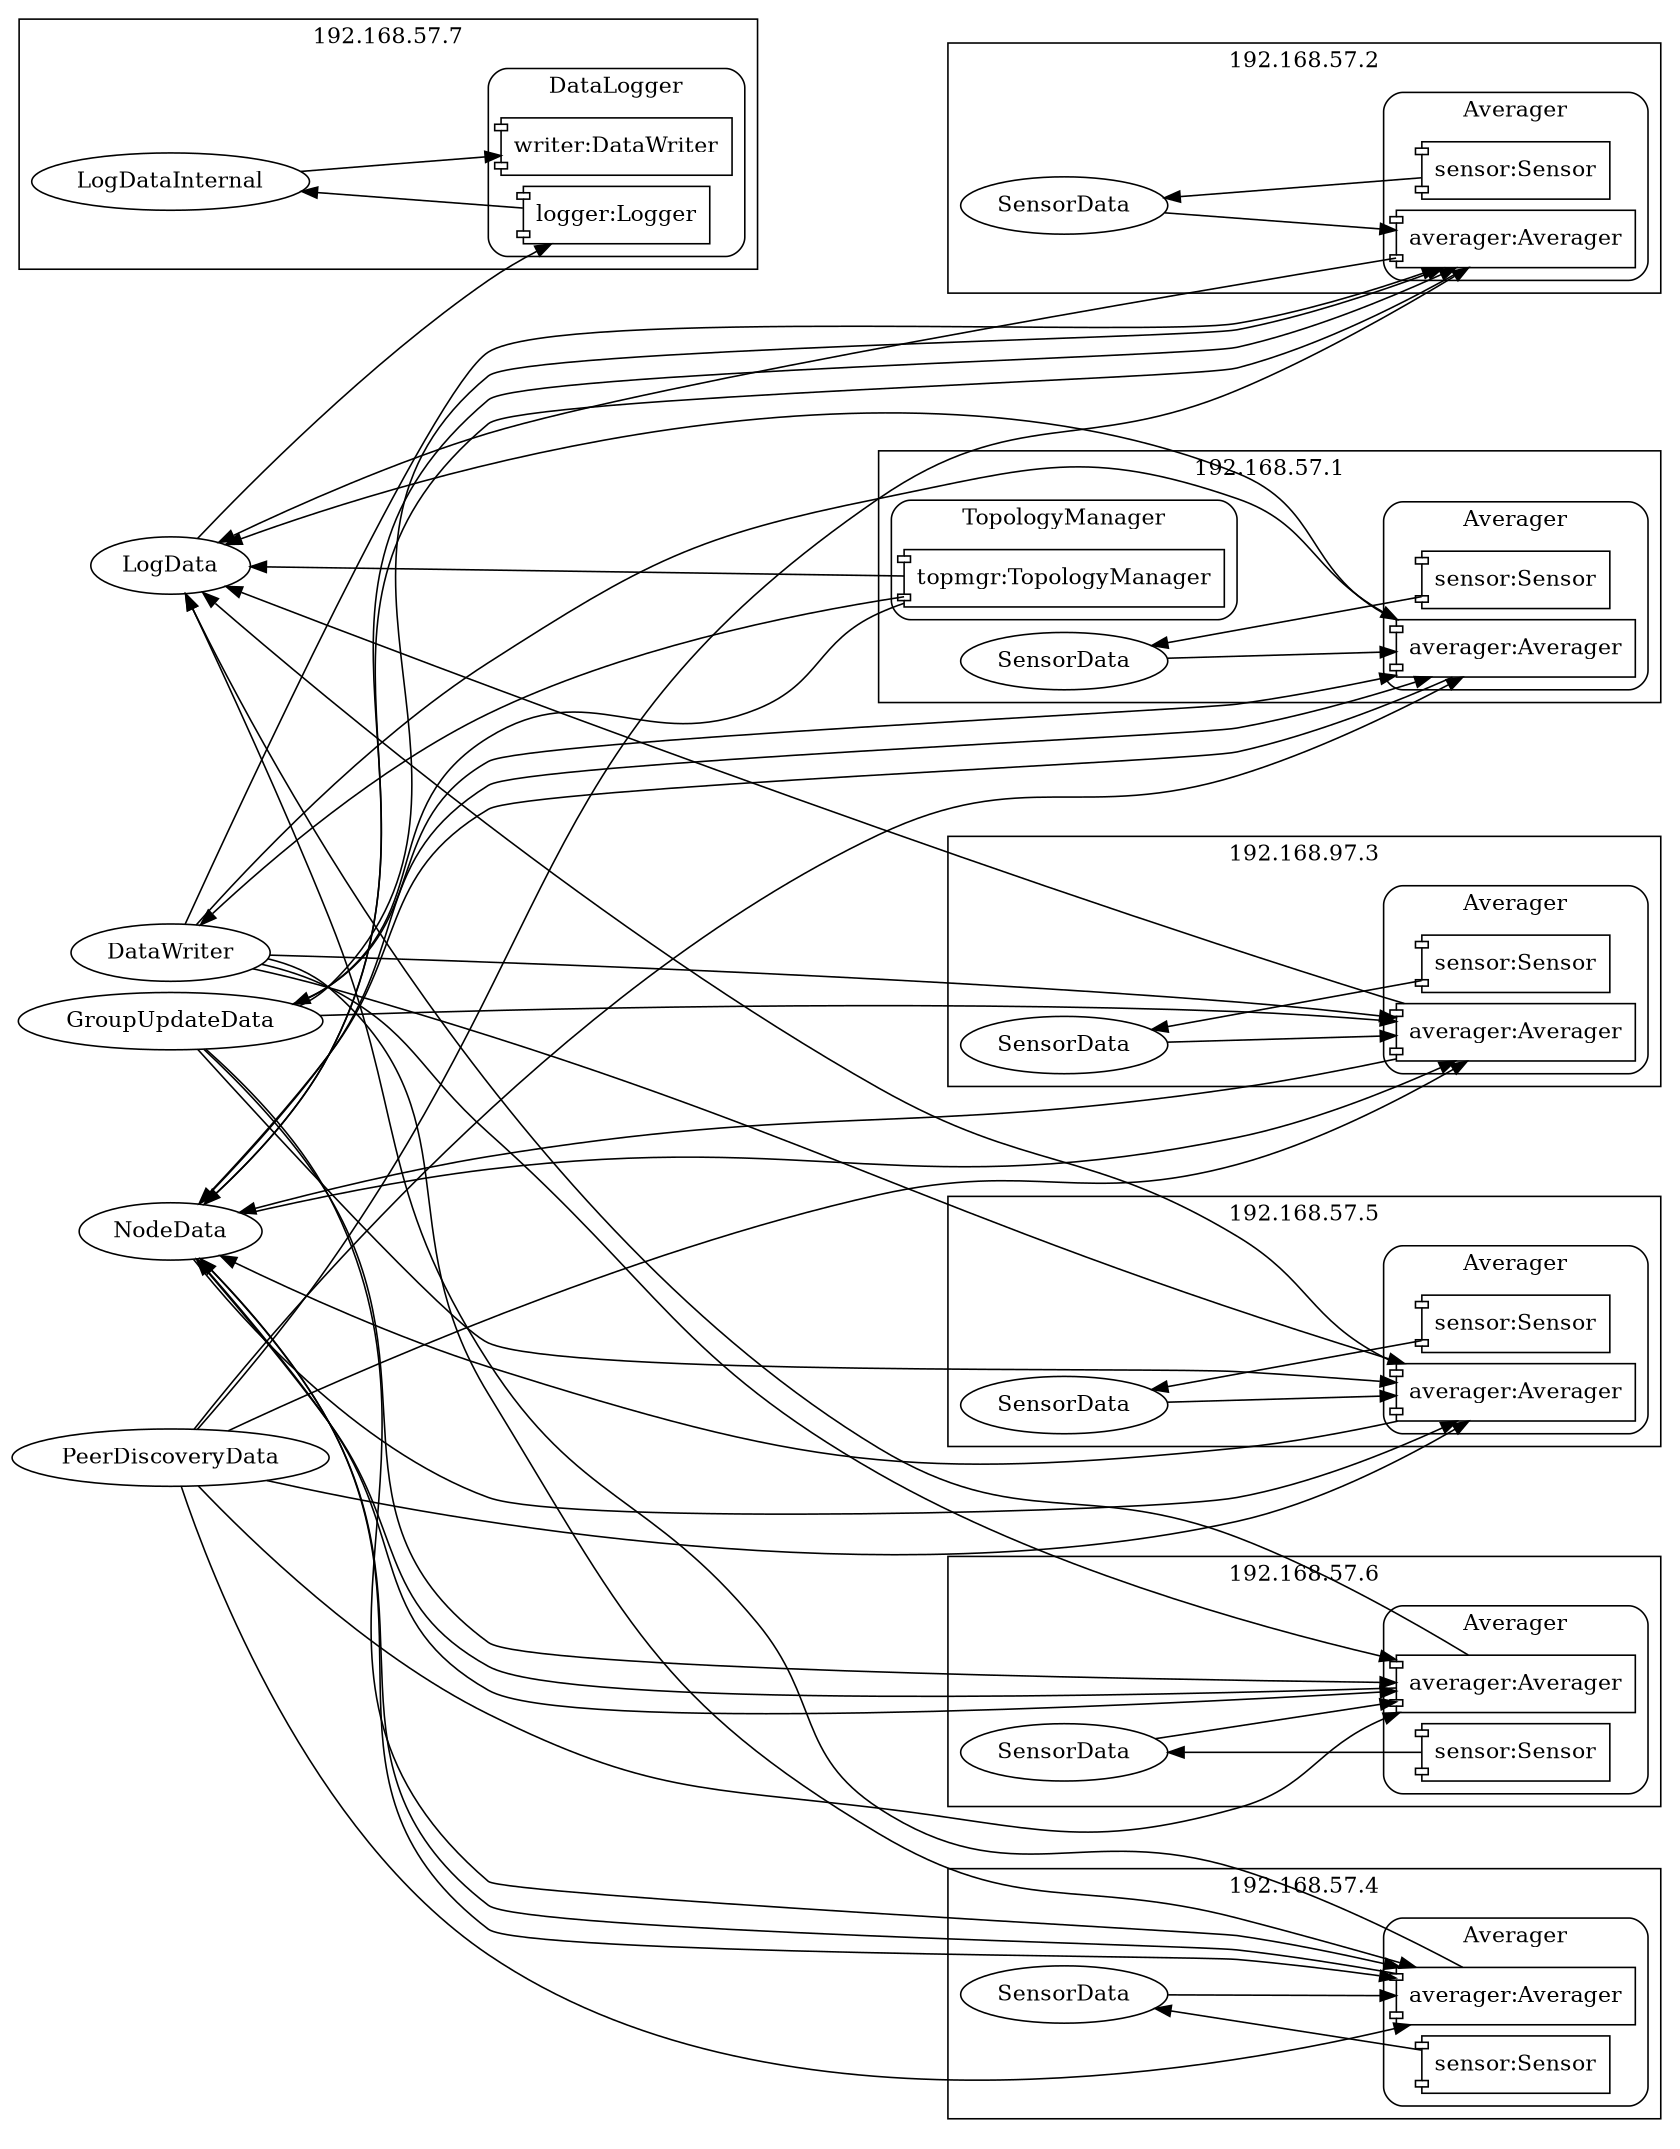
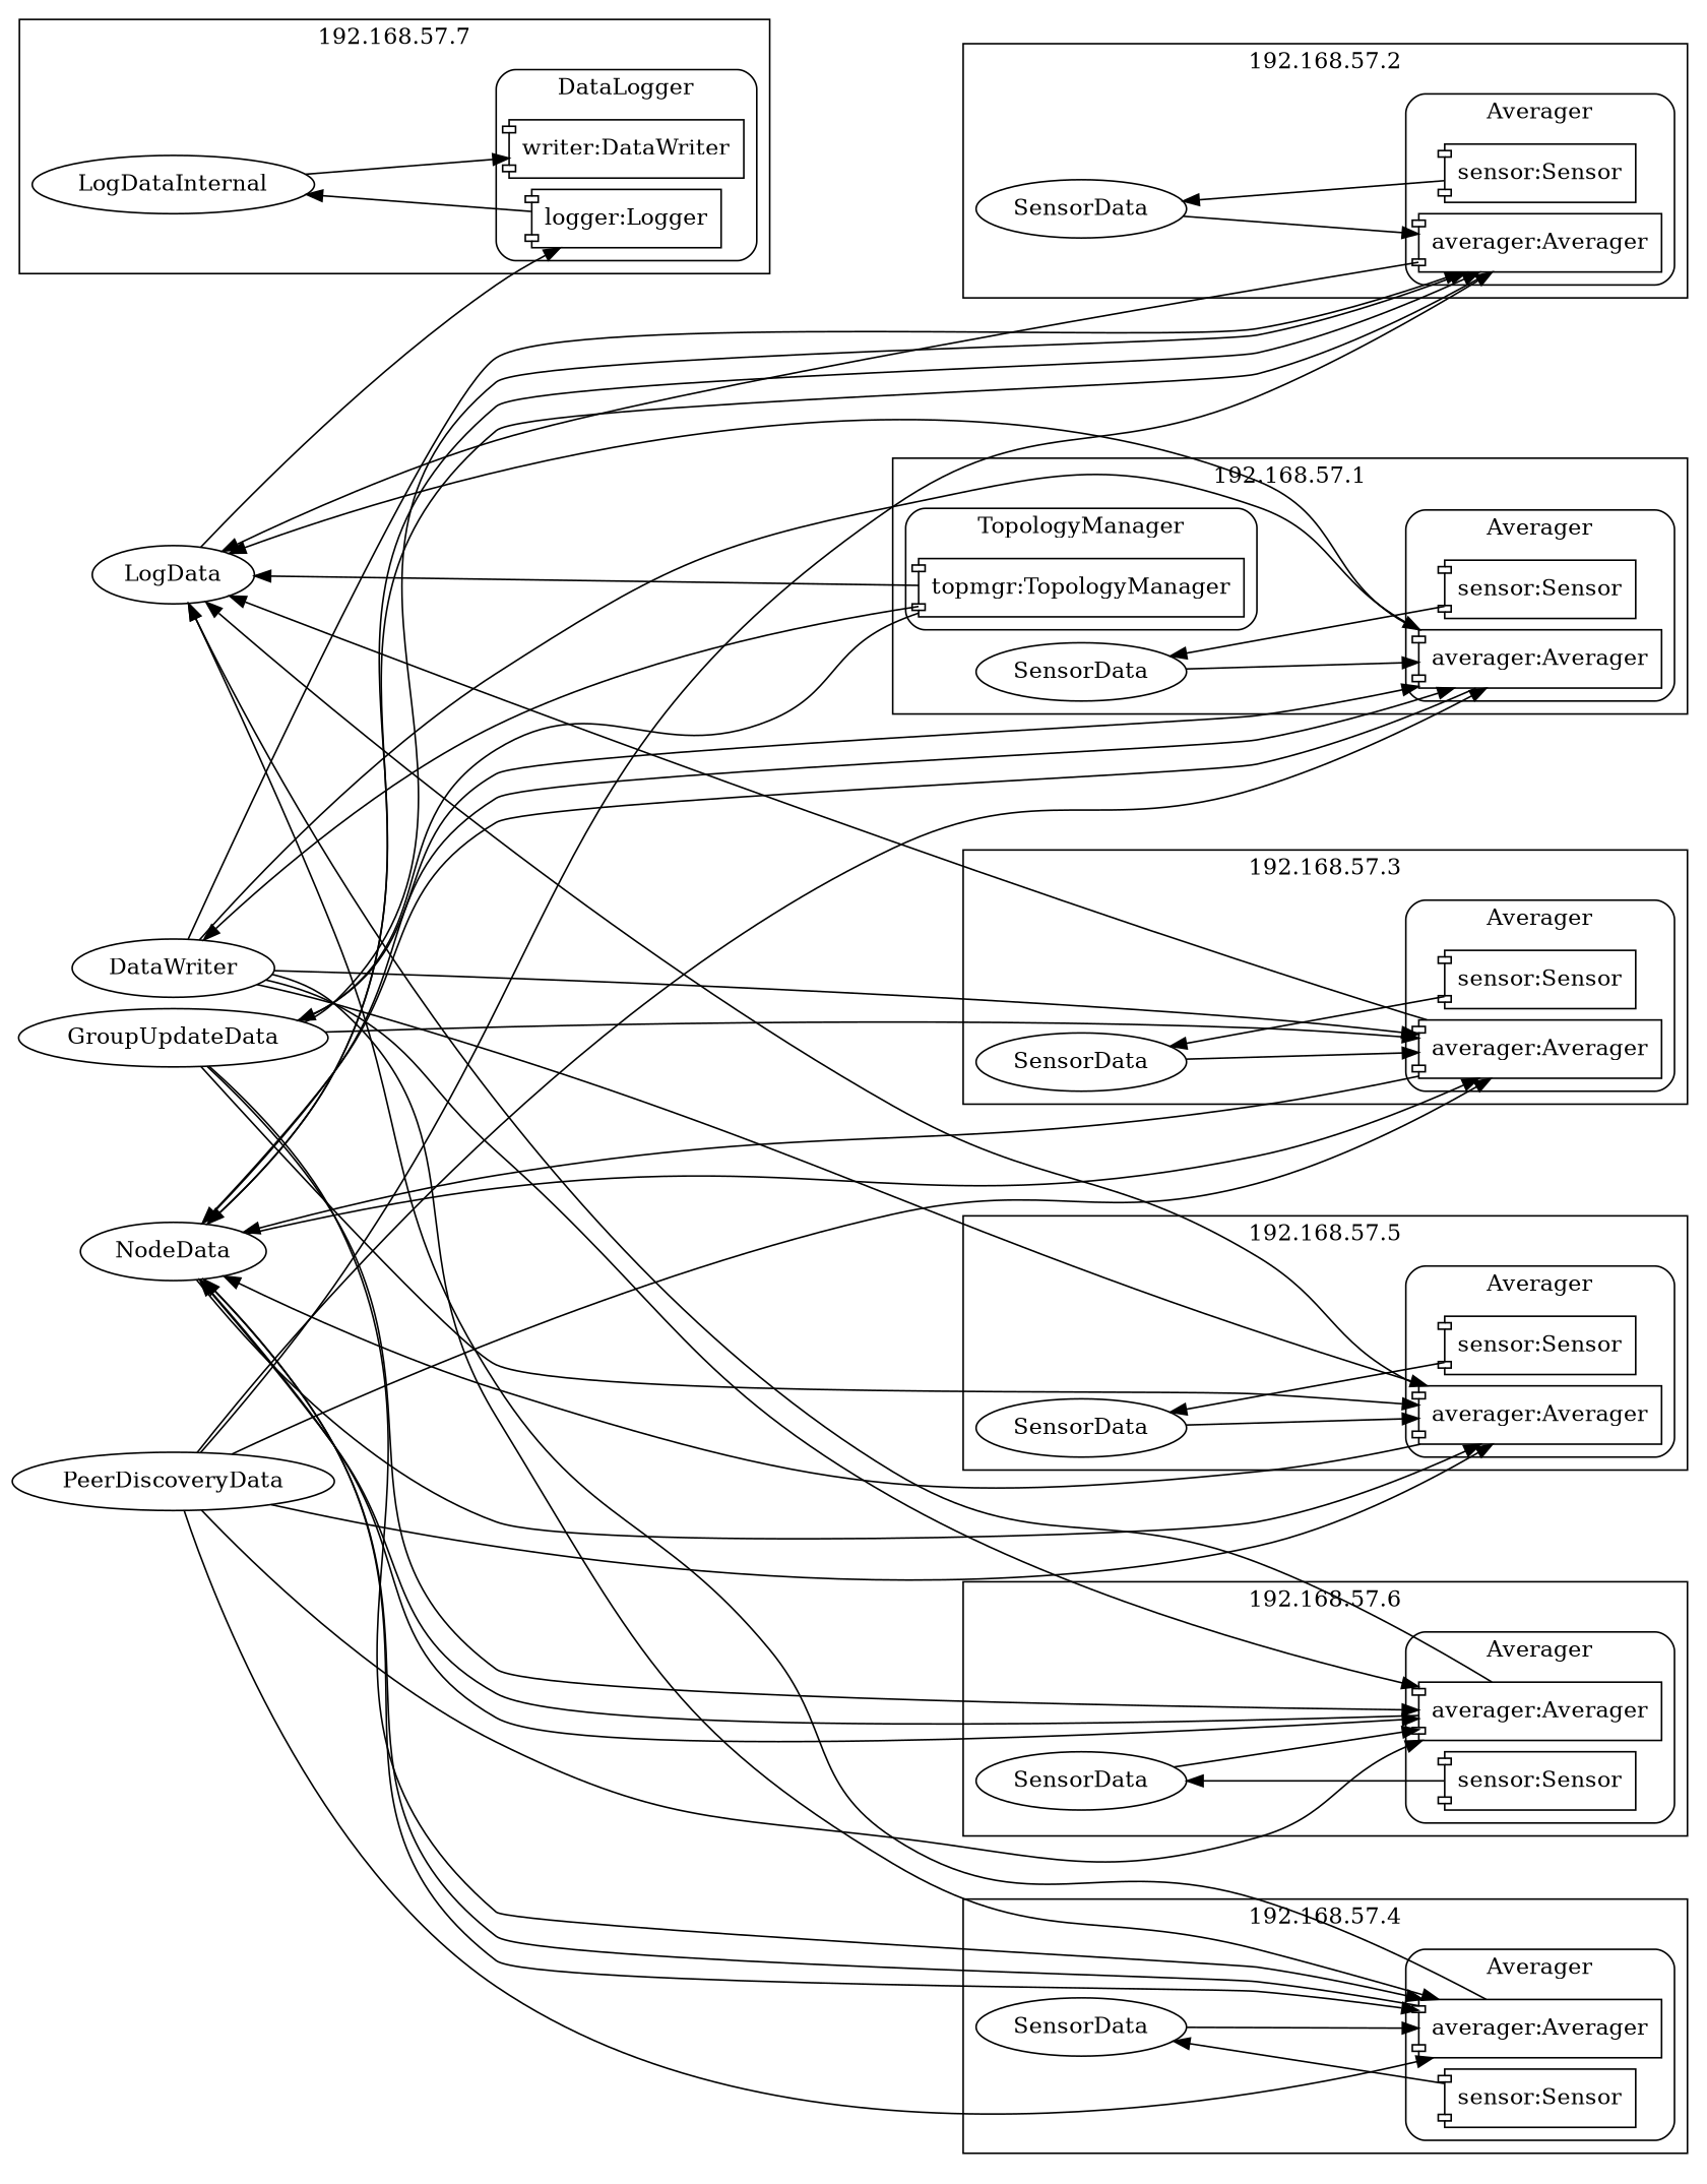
  digraph {
    nodesep=0.1
    rankdir=LR
    ranksep=1.5
    node [shape=component rank=max]
    NodeData [shape=ellipse rank=""]
    GroupUpdateData [shape=ellipse rank=""]
    PeerDiscoveryData [shape=ellipse rank=""]
    LogData [shape=ellipse rank=""]
    n5 [label=DataWriter shape=ellipse rank=""]
    n6 [label=SensorData shape=ellipse rank=""]
    n7 [label="sensor:Sensor"]
    n8 [label="averager:Averager"]
    n9 [label=SensorData shape=ellipse rank=""]
    n10 [label="sensor:Sensor"]
    n11 [label="averager:Averager"]
    n12 [label="topmgr:TopologyManager"]
    n13 [label=SensorData shape=ellipse rank=""]
    n14 [label="sensor:Sensor"]
    n15 [label="averager:Averager"]
    n16 [label=SensorData shape=ellipse rank=""]
    n17 [label="sensor:Sensor"]
    n18 [label="averager:Averager"]
    n19 [label=SensorData shape=ellipse rank=""]
    n20 [label="sensor:Sensor"]
    n21 [label="averager:Averager"]
    n22 [label="sensor:Sensor"]
    n23 [label="averager:Averager"]
    n24 [label=SensorData shape=ellipse rank=""]
    n25 [label=LogDataInternal shape=ellipse rank=""]
    n26 [label="logger:Logger"]
    n27 [label="writer:DataWriter"]
    subgraph sub_1 {
      rank=min
      NodeData
      GroupUpdateData
      PeerDiscoveryData
      LogData
      n5
    }
    subgraph cluster_2 {
      label="192.168.57.2"
      rank=max
      subgraph sub_3 {
        label="192.168.57.2"
        rank=min
        n6
      }
      subgraph cluster_4 {
        label=Averager
        rank=max
        style=rounded
        n7
        n8
      }
    }
    subgraph cluster_5 {
      label="192.168.57.1"
      rank=max
      subgraph sub_6 {
        label="192.168.57.1"
        rank=min
        n9
      }
      subgraph cluster_7 {
        label=Averager
        rank=max
        style=rounded
        n10
        n11
      }
      subgraph cluster_8 {
        label=TopologyManager
        rank=max
        style=rounded
        n12
      }
    }
    subgraph cluster_9 {
-     label="192.168.97.3"
+     label="192.168.57.3"
      rank=max
      subgraph sub_10 {
        label="192.168.57.3"
        rank=min
        n13
      }
      subgraph cluster_11 {
        label=Averager
        rank=max
        style=rounded
        n14
        n15
      }
    }
    subgraph cluster_12 {
      label="192.168.57.5"
      rank=max
      subgraph sub_13 {
        label="192.168.57.5"
        rank=min
        n16
      }
      subgraph cluster_14 {
        label=Averager
        rank=max
        style=rounded
        n17
        n18
      }
    }
    subgraph cluster_15 {
      label="192.168.57.6"
      rank=max
      subgraph sub_16 {
        label="192.168.57.6"
        rank=min
        n19
      }
      subgraph cluster_17 {
        label=Averager
        rank=max
        style=rounded
        n20
        n21
      }
    }
    subgraph cluster_18 {
      label="192.168.57.4"
      rank=max
      subgraph cluster_19 {
        label=Averager
        rank=max
        style=rounded
        n22
        n23
      }
      subgraph sub_20 {
        label="192.168.57.4"
        rank=min
        n24
      }
    }
    subgraph cluster_21 {
      label="192.168.57.7"
      rank=max
      subgraph sub_22 {
        label="192.168.57.7"
        rank=min
        n25
      }
      subgraph cluster_23 {
        label=DataLogger
        rank=max
        style=rounded
        n26
        n27
      }
    }
    NodeData -> n8
    NodeData -> n11
    NodeData -> n15
    NodeData -> n18
    NodeData -> n21
    NodeData -> n23
    GroupUpdateData -> n8
    GroupUpdateData -> n11
    GroupUpdateData -> n15
    GroupUpdateData -> n18
    GroupUpdateData -> n21
    GroupUpdateData -> n23
    PeerDiscoveryData -> n8
    PeerDiscoveryData -> n11
    PeerDiscoveryData -> n15
    PeerDiscoveryData -> n18
    PeerDiscoveryData -> n21
    PeerDiscoveryData -> n23
    LogData -> n26
    n5 -> n8
    n5 -> n11
    n5 -> n15
    n5 -> n18
    n5 -> n21
    n5 -> n23
    n6 -> n8
    n7 -> n6
    n8 -> NodeData
    n8 -> LogData
    n9 -> n11
    n10 -> n9
    n11 -> NodeData
    n11 -> LogData
    n12 -> GroupUpdateData
    n12 -> LogData
    n12 -> n5
    n13 -> n15
    n14 -> n13
    n15 -> NodeData
    n15 -> LogData
    n16 -> n18
    n17 -> n16
    n18 -> NodeData
    n18 -> LogData
    n19 -> n21
    n20 -> n19
    n21 -> NodeData
    n21 -> LogData
    n22 -> n24
    n23 -> NodeData
    n23 -> LogData
    n24 -> n23
    n25 -> n27
    n26 -> n25
  }
